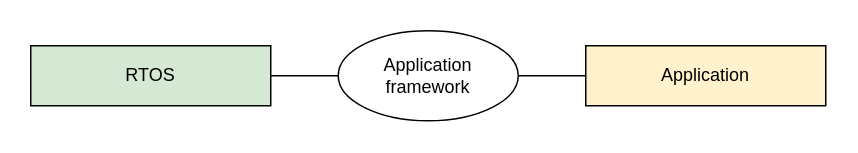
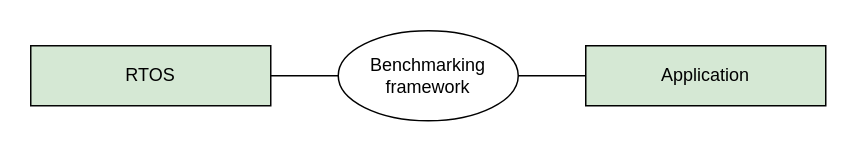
  <mxCell id="0" />
  <mxCell id="1" parent="0" />
  <mxCell id="2" value="RTOS" style="rounded=0;whiteSpace=wrap;html=1;strokeColor=#050505;fillColor=#d5e8d4;fontColor=#000000;" parent="1" vertex="1"><mxGeometry x="20" y="30" width="160" height="40" as="geometry" /></mxCell>
- <mxCell id="3" value="Application" style="rounded=0;whiteSpace=wrap;html=1;strokeColor=#000000;fillColor=#fff2cc;" parent="1" vertex="1"><mxGeometry x="390" y="30" width="160" height="40" as="geometry" /></mxCell>
- <mxCell id="4" value="Application framework" style="ellipse;whiteSpace=wrap;html=1;" vertex="1" parent="1"><mxGeometry x="225" y="20" width="120" height="60" as="geometry" /></mxCell>
+ <mxCell id="3" value="Application" style="rounded=0;whiteSpace=wrap;html=1;strokeColor=#000000;fillColor=#d5e8d4;" parent="1" vertex="1"><mxGeometry x="390" y="30" width="160" height="40" as="geometry" /></mxCell>
+ <mxCell id="4" value="Benchmarking framework" style="ellipse;whiteSpace=wrap;html=1;" vertex="1" parent="1"><mxGeometry x="225" y="20" width="120" height="60" as="geometry" /></mxCell>
  <mxCell id="5" value="" style="endArrow=none;html=1;exitX=1;exitY=0.5;exitDx=0;exitDy=0;entryX=0;entryY=0.5;entryDx=0;entryDy=0;" edge="1" parent="1" source="2" target="4"><mxGeometry width="50" height="50" relative="1" as="geometry"><mxPoint x="180" y="150" as="sourcePoint" /><mxPoint x="230" y="100" as="targetPoint" /></mxGeometry></mxCell>
  <mxCell id="6" value="" style="endArrow=none;html=1;exitX=1;exitY=0.5;exitDx=0;exitDy=0;entryX=0;entryY=0.5;entryDx=0;entryDy=0;" edge="1" parent="1" source="4" target="3"><mxGeometry width="50" height="50" relative="1" as="geometry"><mxPoint x="320" y="210" as="sourcePoint" /><mxPoint x="370" y="160" as="targetPoint" /></mxGeometry></mxCell>
